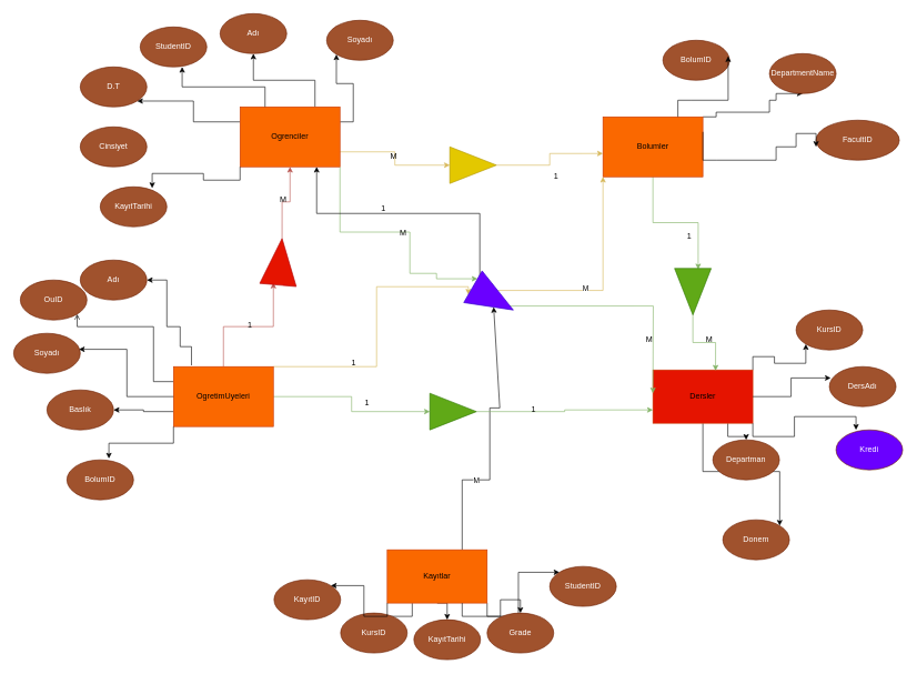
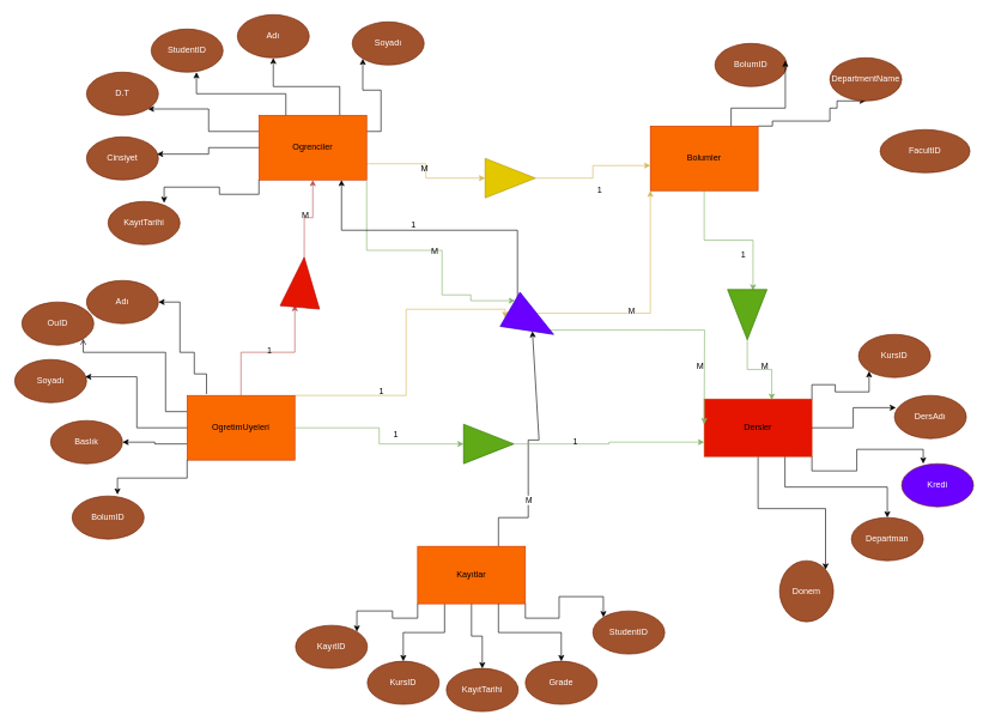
  <mxCell id="0" />
  <mxCell id="1" parent="0" />
  <mxCell id="2" style="edgeStyle=orthogonalEdgeStyle;rounded=0;orthogonalLoop=1;jettySize=auto;html=1;exitX=0;exitY=0.25;exitDx=0;exitDy=0;entryX=1;entryY=1;entryDx=0;entryDy=0;" edge="1" parent="1" source="7" target="14"><mxGeometry relative="1" as="geometry" /></mxCell>
  <mxCell id="3" style="edgeStyle=orthogonalEdgeStyle;rounded=0;orthogonalLoop=1;jettySize=auto;html=1;exitX=0.75;exitY=0;exitDx=0;exitDy=0;" edge="1" parent="1" source="7" target="16"><mxGeometry relative="1" as="geometry" /></mxCell>
  <mxCell id="4" style="edgeStyle=orthogonalEdgeStyle;rounded=0;orthogonalLoop=1;jettySize=auto;html=1;exitX=1;exitY=0.25;exitDx=0;exitDy=0;entryX=0;entryY=1;entryDx=0;entryDy=0;" edge="1" parent="1" source="7" target="17"><mxGeometry relative="1" as="geometry" /></mxCell>
  <mxCell id="5" style="edgeStyle=orthogonalEdgeStyle;rounded=0;orthogonalLoop=1;jettySize=auto;html=1;exitX=1;exitY=0.75;exitDx=0;exitDy=0;entryX=0;entryY=0.5;entryDx=0;entryDy=0;fillColor=#fff2cc;strokeColor=#d6b656;" edge="1" parent="1" source="7" target="63"><mxGeometry relative="1" as="geometry" /></mxCell>
  <mxCell id="6" style="edgeStyle=orthogonalEdgeStyle;rounded=0;orthogonalLoop=1;jettySize=auto;html=1;exitX=1;exitY=1;exitDx=0;exitDy=0;fillColor=#d5e8d4;strokeColor=#82b366;entryX=0;entryY=0.25;entryDx=0;entryDy=0;" edge="1" parent="1" source="7" target="71"><mxGeometry relative="1" as="geometry"><mxPoint x="655" y="440" as="targetPoint" /><Array as="points"><mxPoint x="510" y="348" /><mxPoint x="615" y="348" /><mxPoint x="615" y="410" /><mxPoint x="655" y="410" /><mxPoint x="655" y="418" /></Array></mxGeometry></mxCell>
  <mxCell id="7" value="Ogrenciler" style="rounded=0;whiteSpace=wrap;html=1;fillColor=#fa6800;fontColor=#000000;strokeColor=#C73500;" vertex="1" parent="1"><mxGeometry x="360" y="160" width="150" height="90" as="geometry" /></mxCell>
  <mxCell id="8" style="edgeStyle=orthogonalEdgeStyle;rounded=0;orthogonalLoop=1;jettySize=auto;html=1;exitX=1;exitY=0;exitDx=0;exitDy=0;entryX=0;entryY=1;entryDx=0;entryDy=0;" edge="1" parent="1" source="11" target="49"><mxGeometry relative="1" as="geometry" /></mxCell>
  <mxCell id="9" style="edgeStyle=orthogonalEdgeStyle;rounded=0;orthogonalLoop=1;jettySize=auto;html=1;exitX=0.75;exitY=1;exitDx=0;exitDy=0;" edge="1" parent="1" source="11" target="52"><mxGeometry relative="1" as="geometry" /></mxCell>
  <mxCell id="10" style="edgeStyle=orthogonalEdgeStyle;rounded=0;orthogonalLoop=1;jettySize=auto;html=1;exitX=0.5;exitY=1;exitDx=0;exitDy=0;entryX=1;entryY=0;entryDx=0;entryDy=0;" edge="1" parent="1" source="11" target="55"><mxGeometry relative="1" as="geometry" /></mxCell>
  <mxCell id="11" value="Dersler" style="rounded=0;whiteSpace=wrap;html=1;fillColor=#e51400;fontColor=#000000;strokeColor=#C73500;" vertex="1" parent="1"><mxGeometry x="980" y="555" width="150" height="80" as="geometry" /></mxCell>
  <mxCell id="12" value="KayıtTarihi" style="ellipse;whiteSpace=wrap;html=1;fillColor=#a0522d;fontColor=#ffffff;strokeColor=#6D1F00;" vertex="1" parent="1"><mxGeometry x="150" y="280" width="100" height="60" as="geometry" /></mxCell>
  <mxCell id="13" value="Cinsiyet" style="ellipse;whiteSpace=wrap;html=1;fillColor=#a0522d;fontColor=#ffffff;strokeColor=#6D1F00;" vertex="1" parent="1"><mxGeometry x="120" y="190" width="100" height="60" as="geometry" /></mxCell>
  <mxCell id="14" value="D.T" style="ellipse;whiteSpace=wrap;html=1;fillColor=#a0522d;fontColor=#ffffff;strokeColor=#6D1F00;" vertex="1" parent="1"><mxGeometry x="120" y="100" width="100" height="60" as="geometry" /></mxCell>
  <mxCell id="15" value="StudentID" style="ellipse;whiteSpace=wrap;html=1;fillColor=#a0522d;fontColor=#ffffff;strokeColor=#6D1F00;" vertex="1" parent="1"><mxGeometry x="210" y="40" width="100" height="60" as="geometry" /></mxCell>
  <mxCell id="16" value="Adı" style="ellipse;whiteSpace=wrap;html=1;fillColor=#a0522d;fontColor=#ffffff;strokeColor=#6D1F00;" vertex="1" parent="1"><mxGeometry x="330" y="20" width="100" height="60" as="geometry" /></mxCell>
  <mxCell id="17" value="Soyadı" style="ellipse;whiteSpace=wrap;html=1;fillColor=#a0522d;fontColor=#ffffff;strokeColor=#6D1F00;" vertex="1" parent="1"><mxGeometry x="490" y="30" width="100" height="60" as="geometry" /></mxCell>
  <mxCell id="18" style="edgeStyle=orthogonalEdgeStyle;rounded=0;orthogonalLoop=1;jettySize=auto;html=1;exitX=0.25;exitY=1;exitDx=0;exitDy=0;" edge="1" parent="1" source="23" target="57"><mxGeometry relative="1" as="geometry" /></mxCell>
  <mxCell id="19" style="edgeStyle=orthogonalEdgeStyle;rounded=0;orthogonalLoop=1;jettySize=auto;html=1;exitX=1;exitY=1;exitDx=0;exitDy=0;entryX=0;entryY=0;entryDx=0;entryDy=0;" edge="1" parent="1" source="23" target="59"><mxGeometry relative="1" as="geometry" /></mxCell>
  <mxCell id="20" style="edgeStyle=orthogonalEdgeStyle;rounded=0;orthogonalLoop=1;jettySize=auto;html=1;exitX=0.5;exitY=1;exitDx=0;exitDy=0;entryX=0.5;entryY=0;entryDx=0;entryDy=0;" edge="1" parent="1" source="23" target="62"><mxGeometry relative="1" as="geometry" /></mxCell>
  <mxCell id="21" style="edgeStyle=orthogonalEdgeStyle;rounded=0;orthogonalLoop=1;jettySize=auto;html=1;exitX=0.75;exitY=0;exitDx=0;exitDy=0;" edge="1" parent="1" source="23" target="71"><mxGeometry relative="1" as="geometry"><Array as="points"><mxPoint x="694" y="720" /><mxPoint x="735" y="720" /><mxPoint x="735" y="612" /><mxPoint x="750" y="612" /></Array></mxGeometry></mxCell>
  <mxCell id="22" value="M" style="edgeLabel;html=1;align=center;verticalAlign=middle;resizable=0;points=[];" vertex="1" connectable="0" parent="21"><mxGeometry x="-0.404" relative="1" as="geometry"><mxPoint as="offset" /></mxGeometry></mxCell>
- <mxCell id="23" value="Kayıtlar" style="rounded=0;whiteSpace=wrap;html=1;fillColor=#fa6800;fontColor=#000000;strokeColor=#C73500;" vertex="1" parent="1"><mxGeometry x="581" y="825" width="150" height="80" as="geometry" /></mxCell>
+ <mxCell id="23" value="Kayıtlar" style="rounded=0;whiteSpace=wrap;html=1;fillColor=#fa6800;fontColor=#000000;strokeColor=#C73500;" vertex="1" parent="1"><mxGeometry x="581" y="760" width="150" height="80" as="geometry" /></mxCell>
  <mxCell id="24" style="edgeStyle=orthogonalEdgeStyle;rounded=0;orthogonalLoop=1;jettySize=auto;html=1;exitX=0;exitY=1;exitDx=0;exitDy=0;entryX=0.78;entryY=0.033;entryDx=0;entryDy=0;entryPerimeter=0;" edge="1" parent="1" source="7" target="12"><mxGeometry relative="1" as="geometry" /></mxCell>
+ <mxCell id="25" style="edgeStyle=orthogonalEdgeStyle;rounded=0;orthogonalLoop=1;jettySize=auto;html=1;exitX=0;exitY=0.5;exitDx=0;exitDy=0;entryX=0.98;entryY=0.4;entryDx=0;entryDy=0;entryPerimeter=0;" edge="1" parent="1" source="7" target="13"><mxGeometry relative="1" as="geometry" /></mxCell>
  <mxCell id="26" style="edgeStyle=orthogonalEdgeStyle;rounded=0;orthogonalLoop=1;jettySize=auto;html=1;exitX=0.25;exitY=0;exitDx=0;exitDy=0;entryX=0.63;entryY=1;entryDx=0;entryDy=0;entryPerimeter=0;" edge="1" parent="1" source="7" target="15"><mxGeometry relative="1" as="geometry" /></mxCell>
  <mxCell id="27" style="edgeStyle=orthogonalEdgeStyle;rounded=0;orthogonalLoop=1;jettySize=auto;html=1;exitX=0;exitY=0.25;exitDx=0;exitDy=0;entryX=1;entryY=1;entryDx=0;entryDy=0;endArrow=open;" edge="1" parent="1" source="33" target="36"><mxGeometry relative="1" as="geometry"><Array as="points"><mxPoint x="230" y="573" /><mxPoint x="230" y="490" /><mxPoint x="115" y="490" /></Array></mxGeometry></mxCell>
  <mxCell id="28" style="edgeStyle=orthogonalEdgeStyle;rounded=0;orthogonalLoop=1;jettySize=auto;html=1;exitX=0;exitY=0.75;exitDx=0;exitDy=0;" edge="1" parent="1" source="33" target="38"><mxGeometry relative="1" as="geometry" /></mxCell>
  <mxCell id="29" style="edgeStyle=orthogonalEdgeStyle;rounded=0;orthogonalLoop=1;jettySize=auto;html=1;exitX=0.18;exitY=-0.022;exitDx=0;exitDy=0;exitPerimeter=0;" edge="1" parent="1" source="33" target="37"><mxGeometry relative="1" as="geometry"><Array as="points"><mxPoint x="287" y="520" /><mxPoint x="270" y="520" /><mxPoint x="270" y="490" /><mxPoint x="250" y="490" /><mxPoint x="250" y="420" /></Array></mxGeometry></mxCell>
  <mxCell id="30" style="edgeStyle=orthogonalEdgeStyle;rounded=0;orthogonalLoop=1;jettySize=auto;html=1;exitX=0.5;exitY=0;exitDx=0;exitDy=0;entryX=0.039;entryY=0.369;entryDx=0;entryDy=0;entryPerimeter=0;fillColor=#f8cecc;strokeColor=#b85450;" edge="1" parent="1" source="33" target="75"><mxGeometry relative="1" as="geometry"><mxPoint x="415" y="430" as="targetPoint" /></mxGeometry></mxCell>
  <mxCell id="31" style="edgeStyle=orthogonalEdgeStyle;rounded=0;orthogonalLoop=1;jettySize=auto;html=1;exitX=1;exitY=0.5;exitDx=0;exitDy=0;entryX=0;entryY=0.5;entryDx=0;entryDy=0;fillColor=#d5e8d4;strokeColor=#82b366;" edge="1" parent="1" source="33" target="83"><mxGeometry relative="1" as="geometry" /></mxCell>
  <mxCell id="32" style="edgeStyle=orthogonalEdgeStyle;rounded=0;orthogonalLoop=1;jettySize=auto;html=1;exitX=1;exitY=0;exitDx=0;exitDy=0;fillColor=#fff2cc;strokeColor=#d6b656;entryX=0;entryY=0.75;entryDx=0;entryDy=0;" edge="1" parent="1" source="33" target="71"><mxGeometry relative="1" as="geometry"><mxPoint x="885" y="280" as="targetPoint" /><Array as="points"><mxPoint x="565" y="550" /><mxPoint x="565" y="430" /><mxPoint x="703" y="430" /></Array></mxGeometry></mxCell>
  <mxCell id="33" value="OgretimUyeleri" style="rounded=0;whiteSpace=wrap;html=1;fillColor=#fa6800;fontColor=#000000;strokeColor=#C73500;" vertex="1" parent="1"><mxGeometry x="260" y="550" width="150" height="90" as="geometry" /></mxCell>
  <mxCell id="34" value="BolumID" style="ellipse;whiteSpace=wrap;html=1;fillColor=#a0522d;fontColor=#ffffff;strokeColor=#6D1F00;" vertex="1" parent="1"><mxGeometry x="100" y="690" width="100" height="60" as="geometry" /></mxCell>
  <mxCell id="35" value="Soyadı" style="ellipse;whiteSpace=wrap;html=1;fillColor=#a0522d;fontColor=#ffffff;strokeColor=#6D1F00;" vertex="1" parent="1"><mxGeometry x="20" y="500" width="100" height="60" as="geometry" /></mxCell>
  <mxCell id="36" value="OuID" style="ellipse;whiteSpace=wrap;html=1;fillColor=#a0522d;fontColor=#ffffff;strokeColor=#6D1F00;" vertex="1" parent="1"><mxGeometry x="30" y="420" width="100" height="60" as="geometry" /></mxCell>
  <mxCell id="37" value="Adı" style="ellipse;whiteSpace=wrap;html=1;fillColor=#a0522d;fontColor=#ffffff;strokeColor=#6D1F00;" vertex="1" parent="1"><mxGeometry x="120" y="390" width="100" height="60" as="geometry" /></mxCell>
  <mxCell id="38" value="Baslık" style="ellipse;whiteSpace=wrap;html=1;fillColor=#a0522d;fontColor=#ffffff;strokeColor=#6D1F00;" vertex="1" parent="1"><mxGeometry x="70" y="585" width="100" height="60" as="geometry" /></mxCell>
  <mxCell id="39" style="edgeStyle=orthogonalEdgeStyle;rounded=0;orthogonalLoop=1;jettySize=auto;html=1;entryX=0.98;entryY=0.4;entryDx=0;entryDy=0;entryPerimeter=0;exitX=0;exitY=0.5;exitDx=0;exitDy=0;" edge="1" parent="1" source="33" target="35"><mxGeometry relative="1" as="geometry"><mxPoint x="225" y="500" as="sourcePoint" /></mxGeometry></mxCell>
  <mxCell id="40" style="edgeStyle=orthogonalEdgeStyle;rounded=0;orthogonalLoop=1;jettySize=auto;html=1;entryX=0.5;entryY=1;entryDx=0;entryDy=0;exitX=1;exitY=0;exitDx=0;exitDy=0;" edge="1" parent="1" source="42" target="44"><mxGeometry relative="1" as="geometry"><mxPoint x="1065" y="125" as="sourcePoint" /><Array as="points"><mxPoint x="1075" y="168" /><mxPoint x="1155" y="168" /><mxPoint x="1155" y="150" /><mxPoint x="1165" y="150" /><mxPoint x="1165" y="140" /></Array></mxGeometry></mxCell>
  <mxCell id="41" style="edgeStyle=orthogonalEdgeStyle;rounded=0;orthogonalLoop=1;jettySize=auto;html=1;exitX=0.5;exitY=1;exitDx=0;exitDy=0;fillColor=#d5e8d4;strokeColor=#82b366;entryX=0.021;entryY=0.355;entryDx=0;entryDy=0;entryPerimeter=0;" edge="1" parent="1" source="42" target="78"><mxGeometry relative="1" as="geometry"><mxPoint x="1035" y="400" as="targetPoint" /></mxGeometry></mxCell>
  <mxCell id="42" value="Bolumler" style="rounded=0;whiteSpace=wrap;html=1;fillColor=#fa6800;fontColor=#000000;strokeColor=#C73500;" vertex="1" parent="1"><mxGeometry x="905" y="175" width="150" height="90" as="geometry" /></mxCell>
  <mxCell id="43" value="BolumID" style="ellipse;whiteSpace=wrap;html=1;fillColor=#a0522d;fontColor=#ffffff;strokeColor=#6D1F00;" vertex="1" parent="1"><mxGeometry x="995" y="60" width="100" height="60" as="geometry" /></mxCell>
  <mxCell id="44" value="DepartmentName" style="ellipse;whiteSpace=wrap;html=1;fillColor=#a0522d;fontColor=#ffffff;strokeColor=#6D1F00;" vertex="1" parent="1"><mxGeometry x="1155" y="80" width="100" height="60" as="geometry" /></mxCell>
  <mxCell id="45" value="FacultID" style="ellipse;whiteSpace=wrap;html=1;fillColor=#a0522d;fontColor=#ffffff;strokeColor=#6D1F00;" vertex="1" parent="1"><mxGeometry x="1225" y="180" width="125" height="60" as="geometry" /></mxCell>
  <mxCell id="46" style="edgeStyle=orthogonalEdgeStyle;rounded=0;orthogonalLoop=1;jettySize=auto;html=1;entryX=0.98;entryY=0.4;entryDx=0;entryDy=0;entryPerimeter=0;exitX=0.75;exitY=0;exitDx=0;exitDy=0;" edge="1" parent="1" source="42" target="43"><mxGeometry relative="1" as="geometry"><mxPoint x="925" y="155" as="sourcePoint" /><Array as="points"><mxPoint x="1038" y="150" /><mxPoint x="1123" y="150" /></Array></mxGeometry></mxCell>
- <mxCell id="47" style="edgeStyle=orthogonalEdgeStyle;rounded=0;orthogonalLoop=1;jettySize=auto;html=1;exitX=1;exitY=0.25;exitDx=0;exitDy=0;entryX=0;entryY=0.667;entryDx=0;entryDy=0;entryPerimeter=0;" edge="1" parent="1" source="42" target="45"><mxGeometry relative="1" as="geometry"><Array as="points"><mxPoint x="1075" y="240" /><mxPoint x="1165" y="240" /><mxPoint x="1165" y="220" /><mxPoint x="1195" y="220" /><mxPoint x="1195" y="200" /><mxPoint x="1215" y="200" /></Array></mxGeometry></mxCell>
  <mxCell id="48" style="edgeStyle=orthogonalEdgeStyle;rounded=0;orthogonalLoop=1;jettySize=auto;html=1;exitX=0;exitY=1;exitDx=0;exitDy=0;entryX=0.63;entryY=-0.033;entryDx=0;entryDy=0;entryPerimeter=0;" edge="1" parent="1" source="33" target="34"><mxGeometry relative="1" as="geometry"><mxPoint x="445" y="750.02" as="targetPoint" /></mxGeometry></mxCell>
  <mxCell id="49" value="KursID" style="ellipse;whiteSpace=wrap;html=1;fillColor=#a0522d;fontColor=#ffffff;strokeColor=#6D1F00;" vertex="1" parent="1"><mxGeometry x="1195" y="465" width="100" height="60" as="geometry" /></mxCell>
  <mxCell id="50" value="DersAdı" style="ellipse;whiteSpace=wrap;html=1;fillColor=#a0522d;fontColor=#ffffff;strokeColor=#6D1F00;" vertex="1" parent="1"><mxGeometry x="1245" y="550" width="100" height="60" as="geometry" /></mxCell>
  <mxCell id="51" value="Kredi" style="ellipse;whiteSpace=wrap;html=1;fillColor=#6a00ff;fontColor=#ffffff;strokeColor=#6D1F00;" vertex="1" parent="1"><mxGeometry x="1255" y="645" width="100" height="60" as="geometry" /></mxCell>
- <mxCell id="52" value="Departman" style="ellipse;whiteSpace=wrap;html=1;fillColor=#a0522d;fontColor=#ffffff;strokeColor=#6D1F00;" vertex="1" parent="1"><mxGeometry x="1070" y="660" width="100" height="60" as="geometry" /></mxCell>
+ <mxCell id="52" value="Departman" style="ellipse;whiteSpace=wrap;html=1;fillColor=#a0522d;fontColor=#ffffff;strokeColor=#6D1F00;" vertex="1" parent="1"><mxGeometry x="1185" y="720" width="100" height="60" as="geometry" /></mxCell>
  <mxCell id="53" style="edgeStyle=orthogonalEdgeStyle;rounded=0;orthogonalLoop=1;jettySize=auto;html=1;exitX=1;exitY=0.5;exitDx=0;exitDy=0;entryX=0.02;entryY=0.283;entryDx=0;entryDy=0;entryPerimeter=0;" edge="1" parent="1" source="11" target="50"><mxGeometry relative="1" as="geometry" /></mxCell>
  <mxCell id="54" style="edgeStyle=orthogonalEdgeStyle;rounded=0;orthogonalLoop=1;jettySize=auto;html=1;exitX=1;exitY=1;exitDx=0;exitDy=0;entryX=0.3;entryY=0;entryDx=0;entryDy=0;entryPerimeter=0;" edge="1" parent="1" source="11" target="51"><mxGeometry relative="1" as="geometry" /></mxCell>
- <mxCell id="55" value="Donem" style="ellipse;whiteSpace=wrap;html=1;fillColor=#a0522d;fontColor=#ffffff;strokeColor=#6D1F00;" vertex="1" parent="1"><mxGeometry x="1085" y="780" width="100" height="60" as="geometry" /></mxCell>
+ <mxCell id="55" value="Donem" style="ellipse;whiteSpace=wrap;html=1;fillColor=#a0522d;fontColor=#ffffff;strokeColor=#6D1F00;" vertex="1" parent="1"><mxGeometry x="1085" y="780" width="75" height="85" as="geometry" /></mxCell>
  <mxCell id="56" value="Grade" style="ellipse;whiteSpace=wrap;html=1;fillColor=#a0522d;fontColor=#ffffff;strokeColor=#6D1F00;" vertex="1" parent="1"><mxGeometry x="731" y="920" width="100" height="60" as="geometry" /></mxCell>
  <mxCell id="57" value="KursID" style="ellipse;whiteSpace=wrap;html=1;fillColor=#a0522d;fontColor=#ffffff;strokeColor=#6D1F00;" vertex="1" parent="1"><mxGeometry x="511" y="920" width="100" height="60" as="geometry" /></mxCell>
  <mxCell id="58" value="KayıtID" style="ellipse;whiteSpace=wrap;html=1;fillColor=#a0522d;fontColor=#ffffff;strokeColor=#6D1F00;" vertex="1" parent="1"><mxGeometry x="411" y="870" width="100" height="60" as="geometry" /></mxCell>
  <mxCell id="59" value="StudentID" style="ellipse;whiteSpace=wrap;html=1;fillColor=#a0522d;fontColor=#ffffff;strokeColor=#6D1F00;" vertex="1" parent="1"><mxGeometry x="825" y="850" width="100" height="60" as="geometry" /></mxCell>
  <mxCell id="60" style="edgeStyle=orthogonalEdgeStyle;rounded=0;orthogonalLoop=1;jettySize=auto;html=1;exitX=0;exitY=1;exitDx=0;exitDy=0;entryX=1;entryY=0;entryDx=0;entryDy=0;" edge="1" parent="1" source="23" target="58"><mxGeometry relative="1" as="geometry"><mxPoint x="501" y="860" as="targetPoint" /></mxGeometry></mxCell>
  <mxCell id="61" style="edgeStyle=orthogonalEdgeStyle;rounded=0;orthogonalLoop=1;jettySize=auto;html=1;exitX=0.75;exitY=1;exitDx=0;exitDy=0;entryX=0.5;entryY=0;entryDx=0;entryDy=0;" edge="1" parent="1" source="23" target="56"><mxGeometry relative="1" as="geometry"><mxPoint x="771" y="910" as="targetPoint" /></mxGeometry></mxCell>
  <mxCell id="62" value="KayıtTarihi" style="ellipse;whiteSpace=wrap;html=1;fillColor=#a0522d;fontColor=#ffffff;strokeColor=#6D1F00;" vertex="1" parent="1"><mxGeometry x="621" y="930" width="100" height="60" as="geometry" /></mxCell>
  <mxCell id="63" value="" style="triangle;whiteSpace=wrap;html=1;fillColor=#e3c800;strokeColor=#B09500;fontColor=#000000;" vertex="1" parent="1"><mxGeometry x="675" y="220" width="70" height="55" as="geometry" /></mxCell>
  <mxCell id="64" style="edgeStyle=orthogonalEdgeStyle;rounded=0;orthogonalLoop=1;jettySize=auto;html=1;exitX=1;exitY=0.5;exitDx=0;exitDy=0;entryX=0;entryY=0.611;entryDx=0;entryDy=0;entryPerimeter=0;fillColor=#fff2cc;strokeColor=#d6b656;" edge="1" parent="1" source="63" target="42"><mxGeometry relative="1" as="geometry" /></mxCell>
  <mxCell id="65" value="1" style="text;html=1;align=center;verticalAlign=middle;whiteSpace=wrap;rounded=0;" vertex="1" parent="1"><mxGeometry x="805" y="250" width="60" height="30" as="geometry" /></mxCell>
  <mxCell id="66" value="M" style="text;html=1;align=center;verticalAlign=middle;whiteSpace=wrap;rounded=0;" vertex="1" parent="1"><mxGeometry x="561" y="220" width="60" height="30" as="geometry" /></mxCell>
  <mxCell id="67" style="edgeStyle=orthogonalEdgeStyle;rounded=0;orthogonalLoop=1;jettySize=auto;html=1;exitX=0.867;exitY=0.472;exitDx=0;exitDy=0;entryX=0;entryY=0.5;entryDx=0;entryDy=0;fillColor=#d5e8d4;strokeColor=#82b366;exitPerimeter=0;" edge="1" parent="1" source="71"><mxGeometry relative="1" as="geometry"><mxPoint x="780.311" y="435" as="sourcePoint" /><mxPoint x="980" y="590" as="targetPoint" /></mxGeometry></mxCell>
  <mxCell id="68" style="edgeStyle=orthogonalEdgeStyle;rounded=0;orthogonalLoop=1;jettySize=auto;html=1;exitX=0.5;exitY=0;exitDx=0;exitDy=0;entryX=0;entryY=1;entryDx=0;entryDy=0;fillColor=#fff2cc;strokeColor=#d6b656;" edge="1" parent="1" source="71" target="42"><mxGeometry relative="1" as="geometry" /></mxCell>
  <mxCell id="69" value="M" style="edgeLabel;html=1;align=center;verticalAlign=middle;resizable=0;points=[];" vertex="1" connectable="0" parent="68"><mxGeometry x="-0.195" y="4" relative="1" as="geometry"><mxPoint as="offset" /></mxGeometry></mxCell>
  <mxCell id="70" style="edgeStyle=orthogonalEdgeStyle;rounded=0;orthogonalLoop=1;jettySize=auto;html=1;exitX=0;exitY=0.5;exitDx=0;exitDy=0;" edge="1" parent="1" source="71" target="7"><mxGeometry relative="1" as="geometry"><Array as="points"><mxPoint x="720" y="320" /><mxPoint y="320" x="475" /></Array></mxGeometry></mxCell>
  <mxCell id="71" value="" style="triangle;whiteSpace=wrap;html=1;fillColor=#6a00ff;strokeColor=#3700CC;rotation=30;fontColor=#ffffff;" vertex="1" parent="1"><mxGeometry x="705" y="420" width="70" height="55" as="geometry" /></mxCell>
  <mxCell id="72" value="M" style="text;html=1;align=center;verticalAlign=middle;whiteSpace=wrap;rounded=0;" vertex="1" parent="1"><mxGeometry x="575" y="335" width="60" height="30" as="geometry" /></mxCell>
  <mxCell id="73" value="M" style="text;html=1;align=center;verticalAlign=middle;whiteSpace=wrap;rounded=0;" vertex="1" parent="1"><mxGeometry x="945" y="495" width="60" height="30" as="geometry" /></mxCell>
  <mxCell id="74" style="edgeStyle=orthogonalEdgeStyle;rounded=0;orthogonalLoop=1;jettySize=auto;html=1;exitX=1;exitY=0.5;exitDx=0;exitDy=0;entryX=0.5;entryY=1;entryDx=0;entryDy=0;fillColor=#f8cecc;strokeColor=#b85450;" edge="1" parent="1" source="75" target="7"><mxGeometry relative="1" as="geometry" /></mxCell>
  <mxCell id="75" value="" style="triangle;whiteSpace=wrap;html=1;fillColor=#e51400;strokeColor=#B20000;rotation=-85;fontColor=#ffffff;" vertex="1" parent="1"><mxGeometry x="385" y="365" width="70" height="55" as="geometry" /></mxCell>
  <mxCell id="76" value="1" style="text;html=1;align=center;verticalAlign=middle;whiteSpace=wrap;rounded=0;" vertex="1" parent="1"><mxGeometry x="345" y="472.5" width="60" height="30" as="geometry" /></mxCell>
  <mxCell id="77" value="M" style="text;html=1;align=center;verticalAlign=middle;whiteSpace=wrap;rounded=0;" vertex="1" parent="1"><mxGeometry x="395" y="285" width="60" height="30" as="geometry" /></mxCell>
  <mxCell id="78" value="" style="triangle;whiteSpace=wrap;html=1;fillColor=#60a917;strokeColor=#2D7600;rotation=90;fontColor=#ffffff;" vertex="1" parent="1"><mxGeometry x="1005" y="410" width="70" height="55" as="geometry" /></mxCell>
  <mxCell id="79" style="edgeStyle=orthogonalEdgeStyle;rounded=0;orthogonalLoop=1;jettySize=auto;html=1;exitX=1;exitY=0.5;exitDx=0;exitDy=0;entryX=0.627;entryY=0.013;entryDx=0;entryDy=0;entryPerimeter=0;fillColor=#d5e8d4;strokeColor=#82b366;" edge="1" parent="1" source="78" target="11"><mxGeometry relative="1" as="geometry" /></mxCell>
  <mxCell id="80" value="1" style="text;html=1;align=center;verticalAlign=middle;whiteSpace=wrap;rounded=0;" vertex="1" parent="1"><mxGeometry x="1005" y="340" width="60" height="30" as="geometry" /></mxCell>
  <mxCell id="81" value="M" style="text;html=1;align=center;verticalAlign=middle;whiteSpace=wrap;rounded=0;" vertex="1" parent="1"><mxGeometry x="1035" y="495" width="60" height="30" as="geometry" /></mxCell>
  <mxCell id="82" style="edgeStyle=orthogonalEdgeStyle;rounded=0;orthogonalLoop=1;jettySize=auto;html=1;exitX=1;exitY=0.5;exitDx=0;exitDy=0;entryX=0;entryY=0.75;entryDx=0;entryDy=0;fillColor=#d5e8d4;strokeColor=#82b366;" edge="1" parent="1" source="83" target="11"><mxGeometry relative="1" as="geometry" /></mxCell>
  <mxCell id="83" value="" style="triangle;whiteSpace=wrap;html=1;fillColor=#60a917;strokeColor=#2D7600;fontColor=#ffffff;" vertex="1" parent="1"><mxGeometry x="645" y="590" width="70" height="55" as="geometry" /></mxCell>
  <mxCell id="84" value="1" style="text;html=1;align=center;verticalAlign=middle;whiteSpace=wrap;rounded=0;" vertex="1" parent="1"><mxGeometry x="521" y="590" width="60" height="30" as="geometry" /></mxCell>
  <mxCell id="85" value="1" style="text;html=1;align=center;verticalAlign=middle;whiteSpace=wrap;rounded=0;" vertex="1" parent="1"><mxGeometry x="771" y="600" width="60" height="30" as="geometry" /></mxCell>
  <mxCell id="86" value="1" style="text;html=1;align=center;verticalAlign=middle;whiteSpace=wrap;rounded=0;" vertex="1" parent="1"><mxGeometry x="501" y="530" width="60" height="30" as="geometry" /></mxCell>
  <mxCell id="87" value="1" style="text;html=1;align=center;verticalAlign=middle;resizable=0;points=[];autosize=1;strokeColor=none;fillColor=none;" vertex="1" parent="1"><mxGeometry x="560" y="298" width="30" height="30" as="geometry" /></mxCell>
